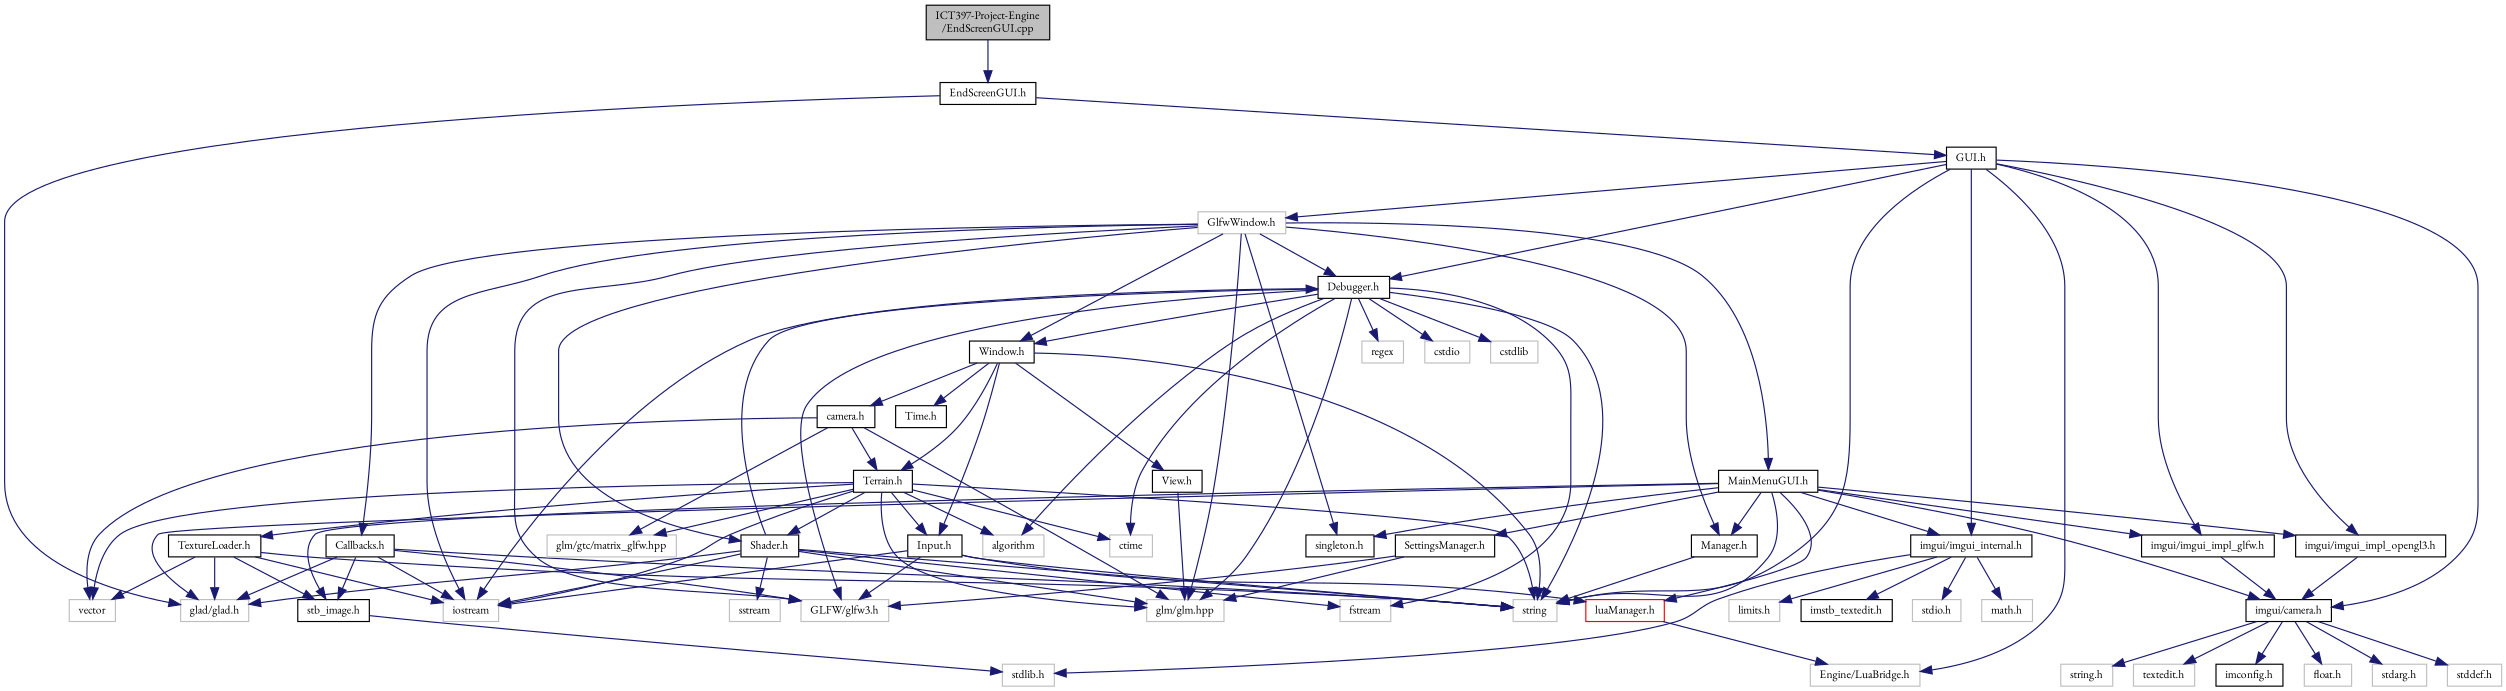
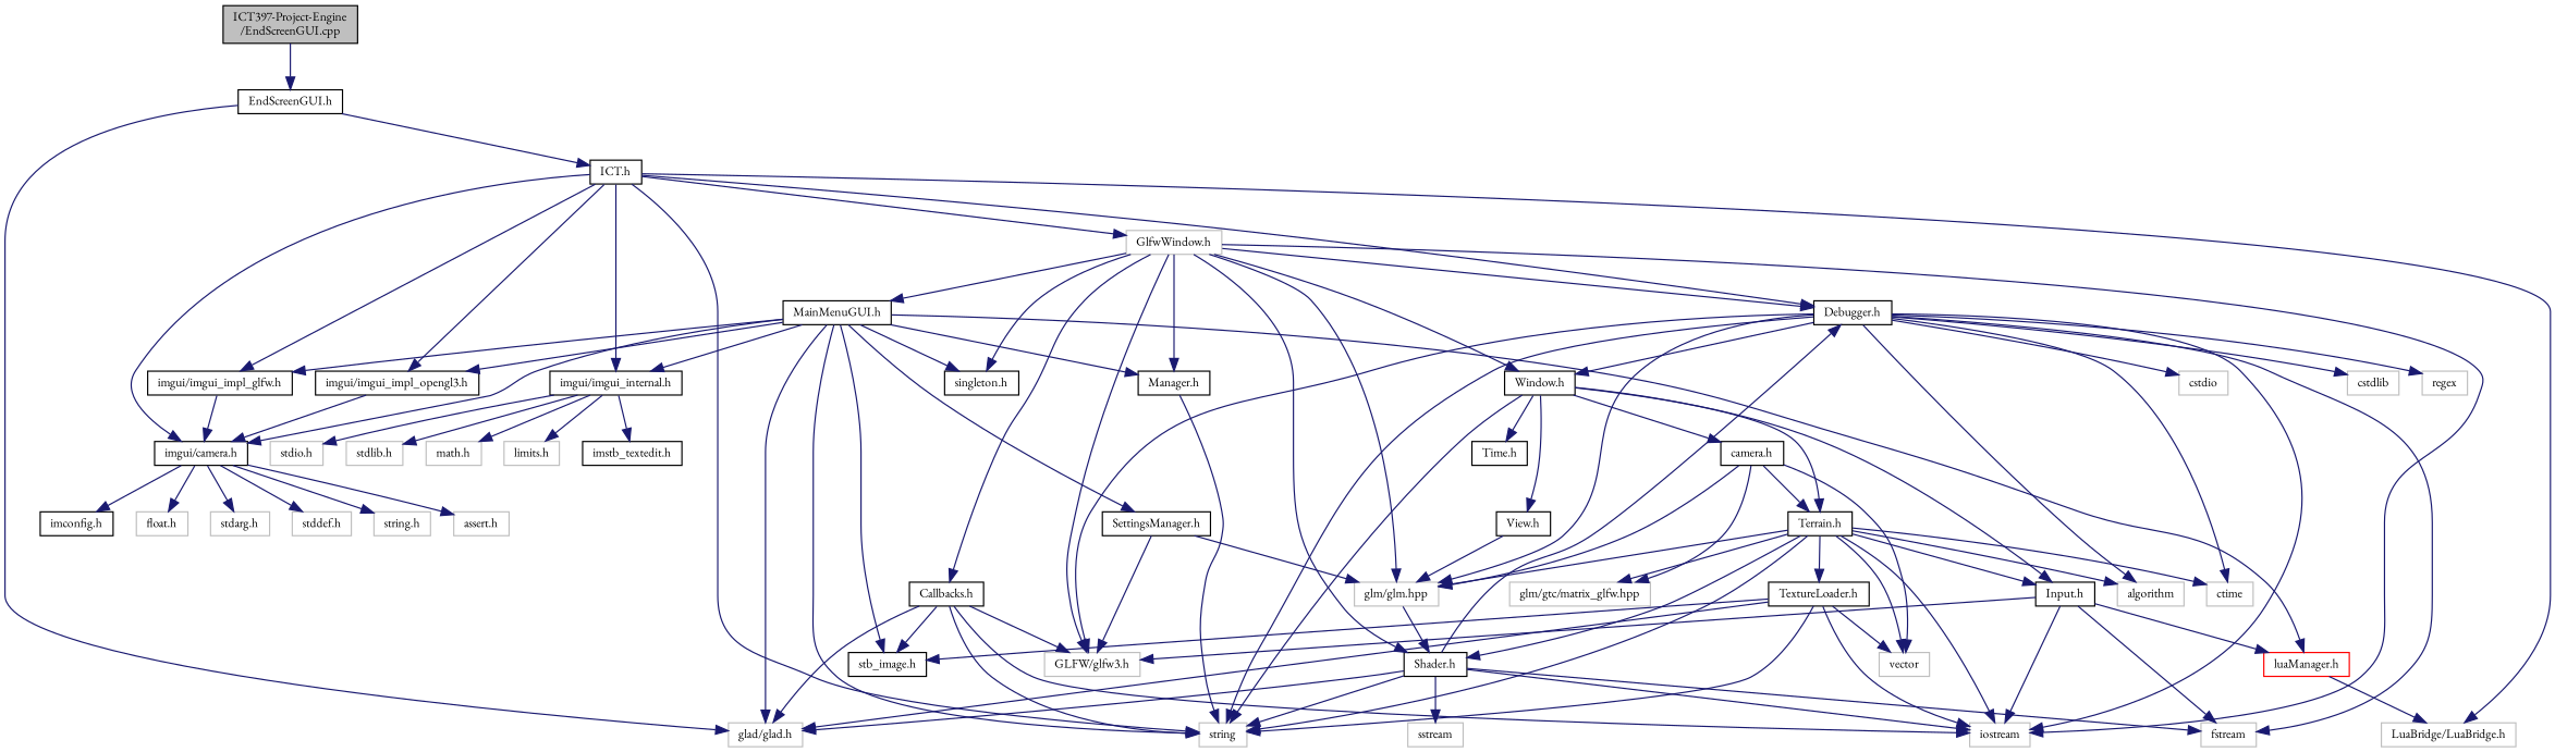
  digraph {
    fontname="EB Garamond"
    node [color=grey75 fillcolor=white fontname="EB Garamond" fontsize=10 shape=record style=filled]
    edge [color=midnightblue fontname="EB Garamond" fontsize=10 labelfontname=Helvetica labelfontsize=10 style=solid]
    n1 [color=black fillcolor=grey75 fontcolor=black height=0.2 label="ICT397-Project-Engine\l/EndScreenGUI.cpp" width=0.4]
    n2 [color=black height=0.2 label="EndScreenGUI.h" width=0.4]
    n3 [height=0.2 label="glad/glad.h" width=0.4]
-   n4 [color=black height=0.2 label="GUI.h" width=0.4]
+   n4 [color=black height=0.2 label="ICT.h" width=0.4]
    n5 [color=black height=0.2 label="Debugger.h" width=0.4]
    n6 [height=0.2 label=string width=0.4]
    n7 [height=0.2 label="GlfwWindow.h" width=0.4]
-   n8 [height=0.2 label="Engine/LuaBridge.h" width=0.4]
+   n8 [height=0.2 label="LuaBridge/LuaBridge.h" width=0.4]
    n9 [color=black height=0.2 label="imgui/camera.h" width=0.4]
    n10 [color=black height=0.2 label="imgui/imgui_impl_glfw.h" width=0.4]
    n11 [color=black height=0.2 label="imgui/imgui_impl_opengl3.h" width=0.4]
    n12 [color=black height=0.2 label="imgui/imgui_internal.h" width=0.4]
    n13 [height=0.2 label=iostream width=0.4]
    n14 [height=0.2 label="glm/glm.hpp" width=0.4]
    n15 [height=0.2 label="GLFW/glfw3.h" width=0.4]
    n16 [height=0.2 label=fstream width=0.4]
    n17 [height=0.2 label=ctime width=0.4]
    n18 [height=0.2 label=cstdio width=0.4]
    n19 [height=0.2 label=cstdlib width=0.4]
    n20 [height=0.2 label=algorithm width=0.4]
    n21 [height=0.2 label=regex width=0.4]
    n22 [color=black height=0.2 label="Window.h" width=0.4]
    n23 [color=black height=0.2 label="Shader.h" width=0.4]
    n24 [color=black height=0.2 label="Callbacks.h" width=0.4]
    n25 [color=black height=0.2 label="singleton.h" width=0.4]
    n26 [color=black height=0.2 label="Manager.h" width=0.4]
    n27 [color=black height=0.2 label="MainMenuGUI.h" width=0.4]
    n28 [color=black height=0.2 label="imconfig.h" width=0.4]
    n29 [height=0.2 label="float.h" width=0.4]
    n30 [height=0.2 label="stdarg.h" width=0.4]
    n31 [height=0.2 label="stddef.h" width=0.4]
    n32 [height=0.2 label="string.h" width=0.4]
-   n33 [height=0.2 label="textedit.h" width=0.4]
+   n33 [height=0.2 label="assert.h" width=0.4]
    n34 [height=0.2 label="stdio.h" width=0.4]
    n35 [height=0.2 label="stdlib.h" width=0.4]
    n36 [height=0.2 label="math.h" width=0.4]
    n37 [height=0.2 label="limits.h" width=0.4]
    n38 [color=black height=0.2 label="imstb_textedit.h" width=0.4]
    n39 [color=black height=0.2 label="camera.h" width=0.4]
    n40 [color=black height=0.2 label="Terrain.h" width=0.4]
    n41 [color=black height=0.2 label="Input.h" width=0.4]
    n42 [color=black height=0.2 label="View.h" width=0.4]
    n43 [color=black height=0.2 label="Time.h" width=0.4]
    n44 [height=0.2 label=sstream width=0.4]
    n45 [height=0.2 label=vector width=0.4]
    n46 [height=0.2 label="glm/gtc/matrix_glfw.hpp" width=0.4]
    n47 [color=black height=0.2 label="stb_image.h" width=0.4]
    n48 [color=red height=0.2 label="luaManager.h" width=0.4]
    n49 [color=black height=0.2 label="SettingsManager.h" width=0.4]
    n50 [color=black height=0.2 label="TextureLoader.h" width=0.4]
    n1 -> n2
    n2 -> n3
    n2 -> n4
    n4 -> n5
    n4 -> n6
    n4 -> n7
    n4 -> n8
    n4 -> n9
    n4 -> n10
    n4 -> n11
    n4 -> n12
    n5 -> n6
    n5 -> n13
    n5 -> n14
    n5 -> n15
    n5 -> n16
    n5 -> n17
    n5 -> n18
    n5 -> n19
    n5 -> n20
    n5 -> n21
    n5 -> n22
    n7 -> n5
    n7 -> n13
    n7 -> n14
    n7 -> n15
    n7 -> n22
    n7 -> n23
    n7 -> n24
    n7 -> n25
    n7 -> n26
    n7 -> n27
    n9 -> n28
    n9 -> n29
    n9 -> n30
    n9 -> n31
    n9 -> n32
    n9 -> n33
    n10 -> n9
    n11 -> n9
    n12 -> n34
    n12 -> n35
    n12 -> n36
    n12 -> n37
    n12 -> n38
    n22 -> n6
    n22 -> n39
    n22 -> n40
    n22 -> n41
    n22 -> n42
    n22 -> n43
    n23 -> n3
    n23 -> n5
    n23 -> n6
    n23 -> n13
-   n23 -> n14
+   n14 -> n23
    n23 -> n16
    n23 -> n44
    n24 -> n3
    n24 -> n6
    n24 -> n13
    n24 -> n15
    n24 -> n47
    n26 -> n6
    n27 -> n3
    n27 -> n6
    n27 -> n9
    n27 -> n10
    n27 -> n11
    n27 -> n12
    n27 -> n25
    n27 -> n26
    n27 -> n47
    n27 -> n48
    n27 -> n49
    n39 -> n14
    n39 -> n40
    n39 -> n45
    n39 -> n46
    n40 -> n6
    n40 -> n13
    n40 -> n14
    n40 -> n17
    n40 -> n20
    n40 -> n23
    n40 -> n41
    n40 -> n45
    n40 -> n46
    n40 -> n50
-   n41 -> n6
+   n41 -> n16
    n41 -> n13
    n41 -> n15
    n41 -> n48
    n42 -> n14
-   n47 -> n35
    n48 -> n8
    n49 -> n14
    n49 -> n15
    n50 -> n3
    n50 -> n6
    n50 -> n13
    n50 -> n45
    n50 -> n47
  }
